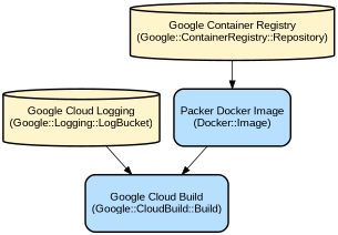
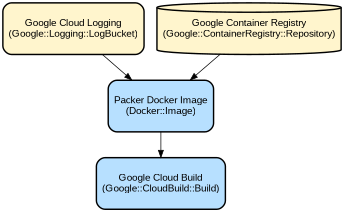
  digraph {
    node [color=black fillcolor="#B7E0FF" fontname=Arial shape=rectangle style="filled,bold,rounded"]
    n1 [height=1 label="Packer Docker Image\n(Docker::Image)"]
    n2 [height=1 label="Google Cloud Build\n(Google::CloudBuild::Build)"]
-   n3 [fillcolor="#FFF5CD" height=1 label="Google Cloud Logging\n(Google::Logging::LogBucket)" shape=cylinder]
+   n3 [fillcolor="#FFF5CD" height=1 label="Google Cloud Logging\n(Google::Logging::LogBucket)" shape=box]
    n4 [fillcolor="#FFF5CD" height=1 label="Google Container Registry\n(Google::ContainerRegistry::Repository)" shape=cylinder]
    n1 -> n2
-   n3 -> n2
+   n3 -> n1
    n4 -> n1
  }
